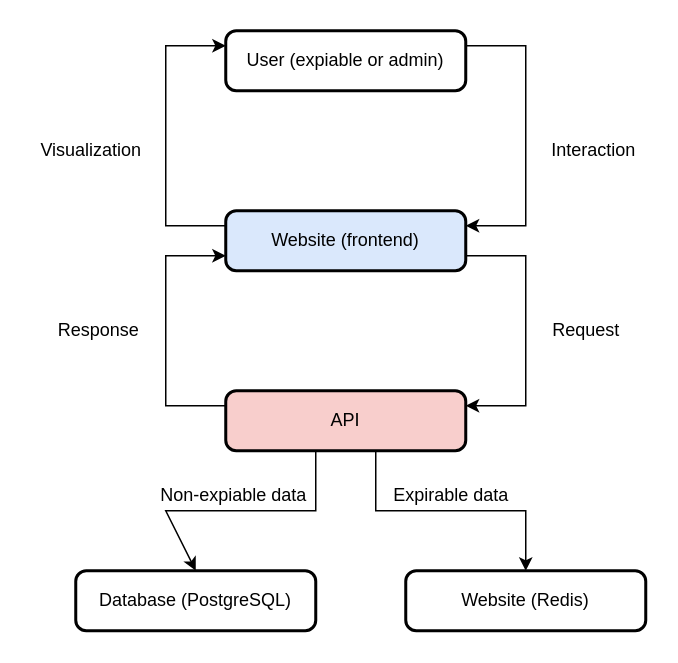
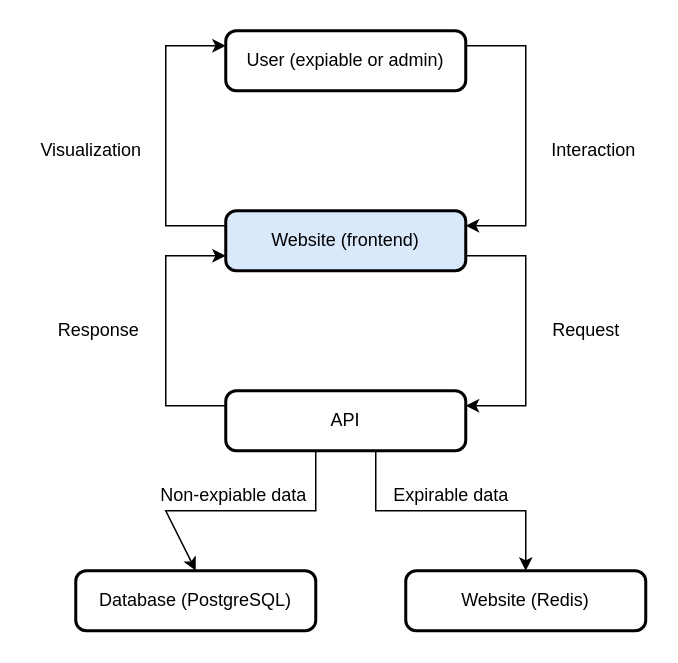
  <mxCell id="0" />
  <mxCell id="1" parent="0" />
- <mxCell id="2" value="API" style="rounded=1;whiteSpace=wrap;html=1;absoluteArcSize=1;arcSize=14;strokeWidth=2;fillColor=#f8cecc;" vertex="1" parent="1"><mxGeometry x="150" y="260" width="160" height="40" as="geometry" /></mxCell>
+ <mxCell id="2" value="API" style="rounded=1;whiteSpace=wrap;html=1;absoluteArcSize=1;arcSize=14;strokeWidth=2;" vertex="1" parent="1"><mxGeometry x="150" y="260" width="160" height="40" as="geometry" /></mxCell>
  <mxCell id="3" value="Website (frontend)" style="rounded=1;whiteSpace=wrap;html=1;absoluteArcSize=1;arcSize=14;strokeWidth=2;fillColor=#dae8fc;" vertex="1" parent="1"><mxGeometry x="150" y="140" width="160" height="40" as="geometry" /></mxCell>
  <mxCell id="4" value="User (expiable or admin)" style="rounded=1;whiteSpace=wrap;html=1;absoluteArcSize=1;arcSize=14;strokeWidth=2;" vertex="1" parent="1"><mxGeometry x="150" y="20" width="160" height="40" as="geometry" /></mxCell>
  <mxCell id="5" value="" style="endArrow=classic;html=1;rounded=0;exitX=1;exitY=0.5;exitDx=0;exitDy=0;entryX=1;entryY=0.5;entryDx=0;entryDy=0;" edge="1" parent="1"><mxGeometry width="50" height="50" relative="1" as="geometry"><mxPoint x="310" y="30" as="sourcePoint" /><mxPoint x="310" y="150" as="targetPoint" /><Array as="points"><mxPoint x="350" y="30" /><mxPoint x="350" y="150" /></Array></mxGeometry></mxCell>
  <mxCell id="6" value="Interaction" style="text;html=1;align=center;verticalAlign=middle;resizable=0;points=[];autosize=1;strokeColor=none;fillColor=none;rotation=0;" vertex="1" parent="1"><mxGeometry x="360" y="90" width="70" height="20" as="geometry" /></mxCell>
  <mxCell id="7" value="" style="endArrow=classic;html=1;rounded=0;exitX=0;exitY=0.5;exitDx=0;exitDy=0;entryX=0;entryY=0.5;entryDx=0;entryDy=0;" edge="1" parent="1"><mxGeometry width="50" height="50" relative="1" as="geometry"><mxPoint x="150" y="150" as="sourcePoint" /><mxPoint x="150" y="30" as="targetPoint" /><Array as="points"><mxPoint x="110" y="150" /><mxPoint x="110" y="30" /></Array></mxGeometry></mxCell>
  <mxCell id="8" value="Visualization" style="text;html=1;align=center;verticalAlign=middle;resizable=0;points=[];autosize=1;strokeColor=none;fillColor=none;rotation=0;" vertex="1" parent="1"><mxGeometry x="20" y="90" width="80" height="20" as="geometry" /></mxCell>
  <mxCell id="9" value="" style="endArrow=classic;html=1;rounded=0;exitX=1;exitY=0.5;exitDx=0;exitDy=0;entryX=1;entryY=0.25;entryDx=0;entryDy=0;" edge="1" parent="1" target="2"><mxGeometry width="50" height="50" relative="1" as="geometry"><mxPoint x="310" y="170" as="sourcePoint" /><mxPoint x="310" y="290" as="targetPoint" /><Array as="points"><mxPoint x="350" y="170" /><mxPoint x="350" y="270" /></Array></mxGeometry></mxCell>
  <mxCell id="10" value="Request" style="text;html=1;align=center;verticalAlign=middle;resizable=0;points=[];autosize=1;strokeColor=none;fillColor=none;rotation=0;" vertex="1" parent="1"><mxGeometry x="360" y="210" width="60" height="20" as="geometry" /></mxCell>
  <mxCell id="11" value="" style="endArrow=classic;html=1;rounded=0;exitX=0;exitY=0.25;exitDx=0;exitDy=0;entryX=0;entryY=0.5;entryDx=0;entryDy=0;" edge="1" parent="1" source="2"><mxGeometry width="50" height="50" relative="1" as="geometry"><mxPoint x="150" y="290" as="sourcePoint" /><mxPoint x="150" y="170" as="targetPoint" /><Array as="points"><mxPoint x="110" y="270" /><mxPoint x="110" y="170" /></Array></mxGeometry></mxCell>
  <mxCell id="12" value="Response" style="text;html=1;align=center;verticalAlign=middle;resizable=0;points=[];autosize=1;strokeColor=none;fillColor=none;rotation=0;" vertex="1" parent="1"><mxGeometry x="30" y="210" width="70" height="20" as="geometry" /></mxCell>
  <mxCell id="13" value="Database (PostgreSQL)" style="rounded=1;whiteSpace=wrap;html=1;absoluteArcSize=1;arcSize=14;strokeWidth=2;" vertex="1" parent="1"><mxGeometry x="50" y="380" width="160" height="40" as="geometry" /></mxCell>
  <mxCell id="14" value="Website (Redis)" style="rounded=1;whiteSpace=wrap;html=1;absoluteArcSize=1;arcSize=14;strokeWidth=2;" vertex="1" parent="1"><mxGeometry x="270" y="380" width="160" height="40" as="geometry" /></mxCell>
  <mxCell id="15" value="" style="endArrow=classic;html=1;rounded=0;entryX=0.5;entryY=0;entryDx=0;entryDy=0;" edge="1" parent="1" target="14"><mxGeometry width="50" height="50" relative="1" as="geometry"><mxPoint x="250" y="300" as="sourcePoint" /><mxPoint x="320" y="280" as="targetPoint" /><Array as="points"><mxPoint x="250" y="340" /><mxPoint x="350" y="340" /></Array></mxGeometry></mxCell>
  <mxCell id="16" value="" style="endArrow=classic;html=1;rounded=0;entryX=0.5;entryY=0;entryDx=0;entryDy=0;" edge="1" parent="1" target="13"><mxGeometry width="50" height="50" relative="1" as="geometry"><mxPoint x="210" y="300" as="sourcePoint" /><mxPoint x="360" y="390" as="targetPoint" /><Array as="points"><mxPoint x="210" y="340" /><mxPoint x="110" y="340" /></Array></mxGeometry></mxCell>
  <mxCell id="17" value="Expirable data" style="text;html=1;align=center;verticalAlign=middle;resizable=0;points=[];autosize=1;strokeColor=none;fillColor=none;rotation=0;" vertex="1" parent="1"><mxGeometry x="255" y="320" width="90" height="20" as="geometry" /></mxCell>
  <mxCell id="18" value="Non-expiable data" style="text;html=1;align=center;verticalAlign=middle;resizable=0;points=[];autosize=1;strokeColor=none;fillColor=none;rotation=0;" vertex="1" parent="1"><mxGeometry x="100" y="320" width="110" height="20" as="geometry" /></mxCell>
